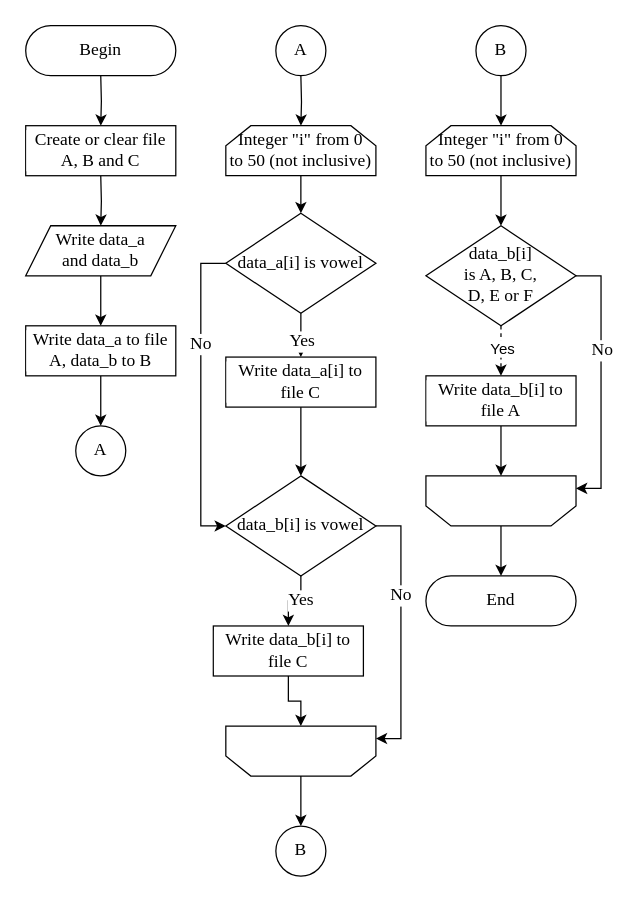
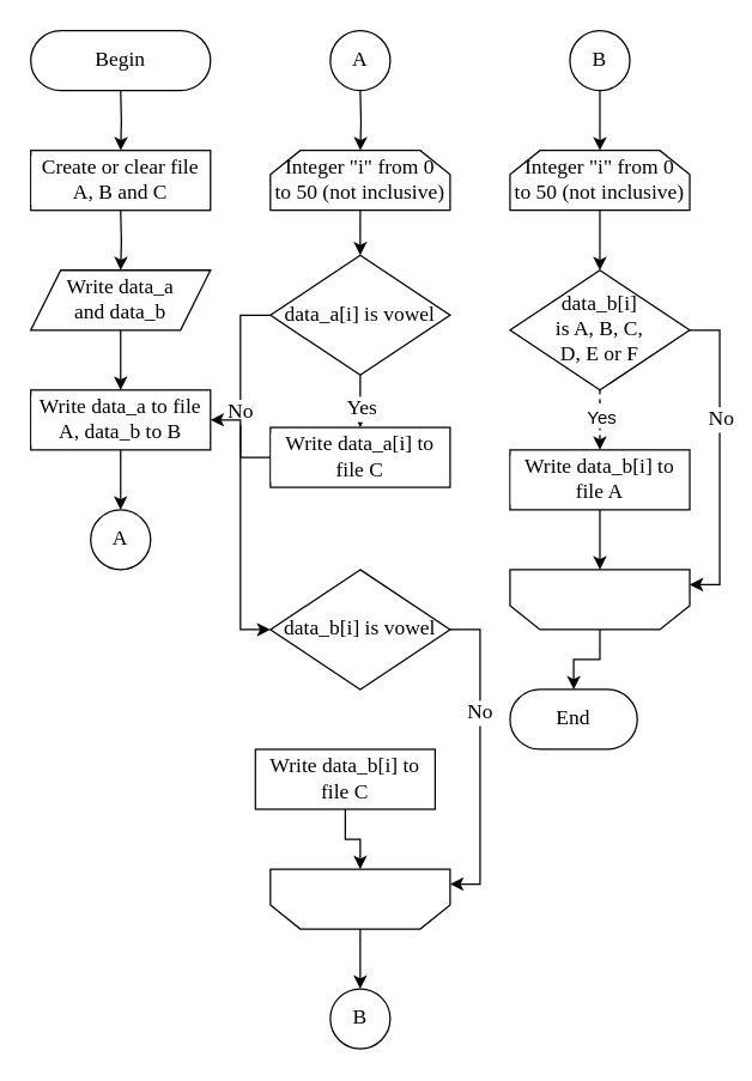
  <mxCell id="0" />
  <mxCell id="1" parent="0" />
  <mxCell id="2" value="" style="edgeStyle=orthogonalEdgeStyle;rounded=0;orthogonalLoop=1;jettySize=auto;html=1;labelBackgroundColor=default;fontFamily=Times New Roman;fontSize=14;fontColor=default;strokeColor=default;fillColor=default;" parent="1" target="4" edge="1"><mxGeometry relative="1" as="geometry"><mxPoint x="240" y="60" as="sourcePoint" /></mxGeometry></mxCell>
  <mxCell id="3" value="" style="edgeStyle=orthogonalEdgeStyle;rounded=0;orthogonalLoop=1;jettySize=auto;html=1;labelBackgroundColor=default;fontFamily=Times New Roman;fontSize=14;fontColor=default;strokeColor=default;fillColor=default;" parent="1" source="4" target="9" edge="1"><mxGeometry relative="1" as="geometry" /></mxCell>
  <mxCell id="4" value="&lt;div&gt;&lt;span style=&quot;&quot;&gt;Integer &quot;i&quot; from 0&lt;/span&gt;&lt;/div&gt;&lt;div&gt;&lt;span style=&quot;&quot;&gt;to 50 (not inclusive)&lt;/span&gt;&lt;/div&gt;" style="shape=loopLimit;whiteSpace=wrap;html=1;fontFamily=Times New Roman;fontSize=14;strokeColor=default;fillColor=default;gradientColor=none;labelBackgroundColor=none;fontColor=default;align=center;verticalAlign=middle;" parent="1" vertex="1"><mxGeometry x="180" y="100" width="120" height="40" as="geometry" /></mxCell>
  <mxCell id="5" value="" style="edgeStyle=orthogonalEdgeStyle;rounded=0;orthogonalLoop=1;jettySize=auto;html=1;labelBackgroundColor=default;fontFamily=Times New Roman;fontSize=14;fontColor=default;strokeColor=default;fillColor=default;" parent="1" source="9" target="11" edge="1"><mxGeometry relative="1" as="geometry" /></mxCell>
  <mxCell id="6" value="Yes" style="edgeLabel;html=1;align=center;verticalAlign=middle;resizable=0;points=[];fontSize=14;fontFamily=Times New Roman;fontColor=default;labelBackgroundColor=default;" parent="5" vertex="1" connectable="0"><mxGeometry x="-0.147" y="-1" relative="1" as="geometry"><mxPoint x="1" y="3" as="offset" /></mxGeometry></mxCell>
  <mxCell id="7" style="edgeStyle=orthogonalEdgeStyle;rounded=0;orthogonalLoop=1;jettySize=auto;html=1;exitX=0;exitY=0.5;exitDx=0;exitDy=0;entryX=0;entryY=0.5;entryDx=0;entryDy=0;labelBackgroundColor=default;fontFamily=Times New Roman;fontSize=14;fontColor=default;strokeColor=default;fillColor=default;" parent="1" source="9" target="16" edge="1"><mxGeometry relative="1" as="geometry" /></mxCell>
  <mxCell id="8" value="No" style="edgeLabel;html=1;align=center;verticalAlign=middle;resizable=0;points=[];fontSize=14;fontFamily=Times New Roman;fontColor=default;labelBackgroundColor=default;" parent="7" vertex="1" connectable="0"><mxGeometry x="-0.326" y="-1" relative="1" as="geometry"><mxPoint as="offset" /></mxGeometry></mxCell>
  <mxCell id="9" value="data_a[i] is vowel" style="rhombus;whiteSpace=wrap;html=1;fontFamily=Times New Roman;fontSize=14;strokeColor=default;fillColor=default;gradientColor=none;labelBackgroundColor=none;fontColor=default;align=center;verticalAlign=middle;" parent="1" vertex="1"><mxGeometry x="180" y="170" width="120" height="80" as="geometry" /></mxCell>
- <mxCell id="10" value="" style="edgeStyle=orthogonalEdgeStyle;rounded=0;orthogonalLoop=1;jettySize=auto;html=1;labelBackgroundColor=default;fontFamily=Times New Roman;fontSize=14;fontColor=default;strokeColor=default;fillColor=default;" parent="1" source="11" target="16" edge="1"><mxGeometry relative="1" as="geometry" /></mxCell>
+ <mxCell id="10" value="" style="edgeStyle=orthogonalEdgeStyle;rounded=0;orthogonalLoop=1;jettySize=auto;html=1;labelBackgroundColor=default;fontFamily=Times New Roman;fontSize=14;fontColor=default;strokeColor=default;fillColor=default;" parent="1" source="11" target="36" edge="1"><mxGeometry relative="1" as="geometry" /></mxCell>
  <mxCell id="11" value="Write data_a[i] to file C" style="rounded=0;whiteSpace=wrap;html=1;fontFamily=Times New Roman;fontSize=14;strokeColor=default;strokeWidth=1;fillColor=default;gradientColor=none;fontColor=default;align=center;verticalAlign=middle;labelBackgroundColor=default;" parent="1" vertex="1"><mxGeometry x="180" y="285" width="120" height="40" as="geometry" /></mxCell>
- <mxCell id="12" value="" style="edgeStyle=orthogonalEdgeStyle;rounded=0;orthogonalLoop=1;jettySize=auto;html=1;labelBackgroundColor=default;fontFamily=Times New Roman;fontSize=14;fontColor=default;strokeColor=default;fillColor=default;" parent="1" source="16" target="18" edge="1"><mxGeometry relative="1" as="geometry" /></mxCell>
- <mxCell id="13" value="Yes" style="edgeLabel;html=1;align=center;verticalAlign=middle;resizable=0;points=[];fontSize=14;fontFamily=Times New Roman;fontColor=default;labelBackgroundColor=default;" parent="12" vertex="1" connectable="0"><mxGeometry x="-0.244" y="-1" relative="1" as="geometry"><mxPoint as="offset" /></mxGeometry></mxCell>
  <mxCell id="14" style="edgeStyle=orthogonalEdgeStyle;rounded=0;orthogonalLoop=1;jettySize=auto;html=1;exitX=1;exitY=0.5;exitDx=0;exitDy=0;entryX=1;entryY=0.25;entryDx=0;entryDy=0;labelBackgroundColor=default;fontFamily=Times New Roman;fontSize=14;fontColor=default;strokeColor=default;fillColor=default;" parent="1" source="16" target="20" edge="1"><mxGeometry relative="1" as="geometry" /></mxCell>
  <mxCell id="15" value="No" style="edgeLabel;html=1;align=center;verticalAlign=middle;resizable=0;points=[];fontSize=14;fontFamily=Times New Roman;fontColor=default;labelBackgroundColor=default;" parent="14" vertex="1" connectable="0"><mxGeometry x="-0.287" y="-1" relative="1" as="geometry"><mxPoint as="offset" /></mxGeometry></mxCell>
  <mxCell id="16" value="data_b[i] is vowel" style="rhombus;whiteSpace=wrap;html=1;fontFamily=Times New Roman;fontSize=14;strokeColor=default;fillColor=default;gradientColor=none;labelBackgroundColor=none;fontColor=default;align=center;verticalAlign=middle;" parent="1" vertex="1"><mxGeometry x="180" y="380" width="120" height="80" as="geometry" /></mxCell>
  <mxCell id="17" value="" style="edgeStyle=orthogonalEdgeStyle;rounded=0;orthogonalLoop=1;jettySize=auto;html=1;labelBackgroundColor=default;fontFamily=Times New Roman;fontSize=14;fontColor=default;strokeColor=default;fillColor=default;" parent="1" source="18" target="20" edge="1"><mxGeometry relative="1" as="geometry" /></mxCell>
  <mxCell id="18" value="Write data_b[i] to file C" style="rounded=0;whiteSpace=wrap;html=1;fontFamily=Times New Roman;fontSize=14;strokeColor=default;strokeWidth=1;fillColor=default;gradientColor=none;fontColor=default;align=center;verticalAlign=middle;labelBackgroundColor=default;" parent="1" vertex="1"><mxGeometry x="170" y="500" width="120" height="40" as="geometry" /></mxCell>
  <mxCell id="19" value="" style="edgeStyle=orthogonalEdgeStyle;rounded=0;orthogonalLoop=1;jettySize=auto;html=1;labelBackgroundColor=default;fontFamily=Times New Roman;fontSize=14;fontColor=default;strokeColor=default;fillColor=default;" parent="1" source="20" target="42" edge="1"><mxGeometry relative="1" as="geometry" /></mxCell>
  <mxCell id="20" value="" style="shape=loopLimit;whiteSpace=wrap;html=1;fontFamily=Times New Roman;fontSize=14;strokeColor=default;fillColor=default;gradientColor=none;align=left;flipV=1;labelBackgroundColor=default;fontColor=default;" parent="1" vertex="1"><mxGeometry x="180" y="580" width="120" height="40" as="geometry" /></mxCell>
  <mxCell id="21" value="" style="edgeStyle=orthogonalEdgeStyle;rounded=0;orthogonalLoop=1;jettySize=auto;html=1;labelBackgroundColor=default;fontFamily=Times New Roman;fontSize=14;fontColor=default;strokeColor=default;fillColor=default;" parent="1" source="22" target="25" edge="1"><mxGeometry relative="1" as="geometry" /></mxCell>
  <mxCell id="22" value="&lt;div&gt;&lt;span style=&quot;&quot;&gt;Integer &quot;i&quot; from 0&lt;/span&gt;&lt;/div&gt;&lt;div&gt;&lt;span style=&quot;&quot;&gt;to 50 (not inclusive)&lt;/span&gt;&lt;/div&gt;" style="shape=loopLimit;whiteSpace=wrap;html=1;fontFamily=Times New Roman;fontSize=14;strokeColor=default;fillColor=default;gradientColor=none;labelBackgroundColor=none;fontColor=default;align=center;verticalAlign=middle;" parent="1" vertex="1"><mxGeometry x="340" y="100" width="120" height="40" as="geometry" /></mxCell>
  <mxCell id="23" value="" style="edgeStyle=orthogonalEdgeStyle;rounded=0;orthogonalLoop=1;jettySize=auto;html=1;labelBackgroundColor=default;fontFamily=Times New Roman;fontSize=14;fontColor=default;strokeColor=default;fillColor=default;dashed=1;" parent="1" source="25" target="27" edge="1"><mxGeometry relative="1" as="geometry" /></mxCell>
  <mxCell id="24" style="edgeStyle=orthogonalEdgeStyle;rounded=0;orthogonalLoop=1;jettySize=auto;html=1;exitX=1;exitY=0.5;exitDx=0;exitDy=0;entryX=1;entryY=0.25;entryDx=0;entryDy=0;labelBackgroundColor=default;fontFamily=Times New Roman;fontSize=14;fontColor=default;strokeColor=default;fillColor=default;" parent="1" source="25" target="29" edge="1"><mxGeometry relative="1" as="geometry" /></mxCell>
  <mxCell id="25" value="&lt;div&gt;data_b[i]&lt;/div&gt;&lt;div&gt;is A, B, C,&lt;/div&gt;&lt;div&gt;D, E or F&lt;/div&gt;" style="rhombus;whiteSpace=wrap;html=1;fontFamily=Times New Roman;fontSize=14;strokeColor=default;fillColor=default;gradientColor=none;labelBackgroundColor=none;fontColor=default;align=center;verticalAlign=middle;" parent="1" vertex="1"><mxGeometry x="340" y="180" width="120" height="80" as="geometry" /></mxCell>
  <mxCell id="26" value="" style="edgeStyle=orthogonalEdgeStyle;rounded=0;orthogonalLoop=1;jettySize=auto;html=1;labelBackgroundColor=default;fontFamily=Times New Roman;fontSize=14;fontColor=default;strokeColor=default;fillColor=default;" parent="1" source="27" target="29" edge="1"><mxGeometry relative="1" as="geometry" /></mxCell>
  <mxCell id="27" value="Write data_b[i] to file A" style="rounded=0;whiteSpace=wrap;html=1;fontFamily=Times New Roman;fontSize=14;strokeColor=default;strokeWidth=1;fillColor=default;gradientColor=none;fontColor=default;align=center;verticalAlign=middle;labelBackgroundColor=default;" parent="1" vertex="1"><mxGeometry x="340" y="300" width="120" height="40" as="geometry" /></mxCell>
  <mxCell id="28" value="" style="edgeStyle=orthogonalEdgeStyle;rounded=0;orthogonalLoop=1;jettySize=auto;html=1;labelBackgroundColor=none;fontFamily=Times New Roman;fontSize=14;fontColor=default;strokeColor=default;fillColor=default;" parent="1" source="29" target="43" edge="1"><mxGeometry relative="1" as="geometry" /></mxCell>
  <mxCell id="29" value="" style="shape=loopLimit;whiteSpace=wrap;html=1;fontFamily=Times New Roman;fontSize=14;strokeColor=default;fillColor=default;gradientColor=none;align=left;flipV=1;labelBackgroundColor=default;fontColor=default;" parent="1" vertex="1"><mxGeometry x="340" y="380" width="120" height="40" as="geometry" /></mxCell>
  <mxCell id="30" value="Begin" style="rounded=1;whiteSpace=wrap;html=1;arcSize=50;fontSize=14;fontFamily=Times New Roman;fontColor=default;strokeColor=default;fillColor=default;labelBackgroundColor=default;" parent="1" vertex="1"><mxGeometry x="20" y="20" width="120" height="40" as="geometry" /></mxCell>
  <mxCell id="31" value="" style="edgeStyle=orthogonalEdgeStyle;rounded=0;orthogonalLoop=1;jettySize=auto;html=1;fontFamily=Times New Roman;fontSize=14;fontColor=default;strokeColor=default;labelBackgroundColor=default;fillColor=default;" parent="1" edge="1"><mxGeometry relative="1" as="geometry"><mxPoint x="80" y="60" as="sourcePoint" /><mxPoint x="80" y="100" as="targetPoint" /></mxGeometry></mxCell>
  <mxCell id="32" value="" style="edgeStyle=orthogonalEdgeStyle;rounded=0;orthogonalLoop=1;jettySize=auto;html=1;labelBackgroundColor=default;fontFamily=Times New Roman;fontSize=14;fontColor=default;strokeColor=default;fillColor=default;" parent="1" edge="1"><mxGeometry relative="1" as="geometry"><mxPoint x="80" y="140" as="sourcePoint" /><mxPoint x="80" y="180" as="targetPoint" /></mxGeometry></mxCell>
  <mxCell id="33" value="" style="edgeStyle=orthogonalEdgeStyle;rounded=0;orthogonalLoop=1;jettySize=auto;html=1;labelBackgroundColor=default;fontFamily=Times New Roman;fontSize=14;fontColor=default;strokeColor=default;fillColor=default;" parent="1" source="34" edge="1"><mxGeometry relative="1" as="geometry"><mxPoint x="80" y="260" as="targetPoint" /></mxGeometry></mxCell>
  <mxCell id="34" value="&lt;div&gt;Write data_a&lt;br&gt;&lt;/div&gt;&lt;div&gt;and data_b&lt;/div&gt;" style="shape=parallelogram;perimeter=parallelogramPerimeter;whiteSpace=wrap;html=1;fixedSize=1;fontFamily=Times New Roman;fontSize=14;strokeColor=default;fillColor=default;gradientColor=none;align=center;fontColor=default;labelBackgroundColor=default;" parent="1" vertex="1"><mxGeometry x="20" y="180" width="120" height="40" as="geometry" /></mxCell>
  <mxCell id="35" value="" style="edgeStyle=orthogonalEdgeStyle;rounded=0;orthogonalLoop=1;jettySize=auto;html=1;labelBackgroundColor=default;fontFamily=Times New Roman;fontSize=14;fontColor=default;strokeColor=default;fillColor=default;" parent="1" source="36" target="38" edge="1"><mxGeometry relative="1" as="geometry" /></mxCell>
  <mxCell id="36" value="Write data_a to file A, data_b to B" style="rounded=0;whiteSpace=wrap;html=1;fontFamily=Times New Roman;fontSize=14;strokeColor=default;strokeWidth=1;fillColor=default;gradientColor=none;fontColor=default;align=center;verticalAlign=middle;labelBackgroundColor=default;" parent="1" vertex="1"><mxGeometry x="20" y="260" width="120" height="40" as="geometry" /></mxCell>
  <mxCell id="37" value="Create or clear file A, B and C" style="rounded=0;whiteSpace=wrap;html=1;fontFamily=Times New Roman;fontSize=14;strokeColor=default;strokeWidth=1;fillColor=default;gradientColor=none;fontColor=default;align=center;verticalAlign=middle;labelBackgroundColor=default;" parent="1" vertex="1"><mxGeometry x="20" y="100" width="120" height="40" as="geometry" /></mxCell>
  <mxCell id="38" value="A" style="ellipse;whiteSpace=wrap;html=1;aspect=fixed;fontFamily=Times New Roman;fontSize=14;strokeColor=default;strokeWidth=1;fillColor=default;gradientColor=none;align=center;labelBackgroundColor=default;fontColor=default;" parent="1" vertex="1"><mxGeometry x="60" y="340" width="40" height="40" as="geometry" /></mxCell>
  <mxCell id="39" value="A" style="ellipse;whiteSpace=wrap;html=1;aspect=fixed;fontFamily=Times New Roman;fontSize=14;strokeColor=#000000;strokeWidth=1;fillColor=#FFFFFF;gradientColor=none;align=center;labelBackgroundColor=default;fontColor=default;" parent="1" vertex="1"><mxGeometry x="220" y="20" width="40" height="40" as="geometry" /></mxCell>
  <mxCell id="40" value="" style="edgeStyle=orthogonalEdgeStyle;rounded=0;orthogonalLoop=1;jettySize=auto;html=1;labelBackgroundColor=default;fontFamily=Times New Roman;fontSize=14;fontColor=default;strokeColor=default;fillColor=default;" parent="1" source="41" target="22" edge="1"><mxGeometry relative="1" as="geometry" /></mxCell>
  <mxCell id="41" value="B" style="ellipse;whiteSpace=wrap;html=1;aspect=fixed;fontFamily=Times New Roman;fontSize=14;strokeColor=#000000;strokeWidth=1;fillColor=#FFFFFF;gradientColor=none;align=center;labelBackgroundColor=default;fontColor=default;" parent="1" vertex="1"><mxGeometry x="380" y="20" width="40" height="40" as="geometry" /></mxCell>
  <mxCell id="42" value="B" style="ellipse;whiteSpace=wrap;html=1;aspect=fixed;fontFamily=Times New Roman;fontSize=14;strokeColor=#000000;strokeWidth=1;fillColor=#FFFFFF;gradientColor=none;align=center;labelBackgroundColor=default;fontColor=default;" parent="1" vertex="1"><mxGeometry x="220" y="660" width="40" height="40" as="geometry" /></mxCell>
- <mxCell id="43" value="End" style="rounded=1;whiteSpace=wrap;html=1;fontFamily=Times New Roman;fontSize=14;align=center;arcSize=50;labelBackgroundColor=none;fontColor=default;strokeColor=default;fillColor=default;" parent="1" vertex="1"><mxGeometry x="340" y="460" width="120" height="40" as="geometry" /></mxCell>
+ <mxCell id="43" value="End" style="rounded=1;whiteSpace=wrap;html=1;fontFamily=Times New Roman;fontSize=14;align=center;arcSize=50;labelBackgroundColor=none;fontColor=default;strokeColor=default;fillColor=default;" parent="1" vertex="1"><mxGeometry x="340" y="460" width="85" height="40" as="geometry" /></mxCell>
  <mxCell id="44" value="Yes" style="text;whiteSpace=wrap;html=1;labelBackgroundColor=default;" vertex="1" parent="1"><mxGeometry x="390" y="265" width="20" height="15" as="geometry" /></mxCell>
  <mxCell id="45" value="No" style="edgeLabel;html=1;align=center;verticalAlign=middle;resizable=0;points=[];fontSize=14;fontFamily=Times New Roman;fontColor=default;labelBackgroundColor=default;" vertex="1" connectable="0" parent="1"><mxGeometry x="480" y="279.999" as="geometry" /></mxCell>
